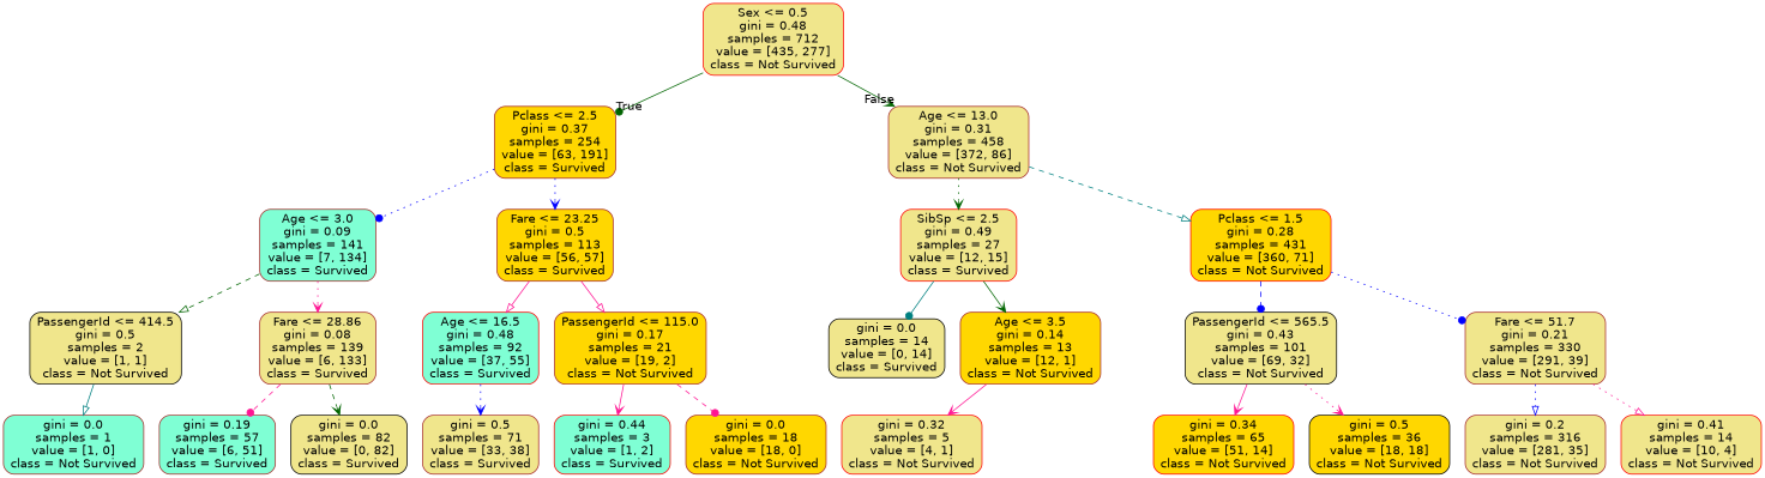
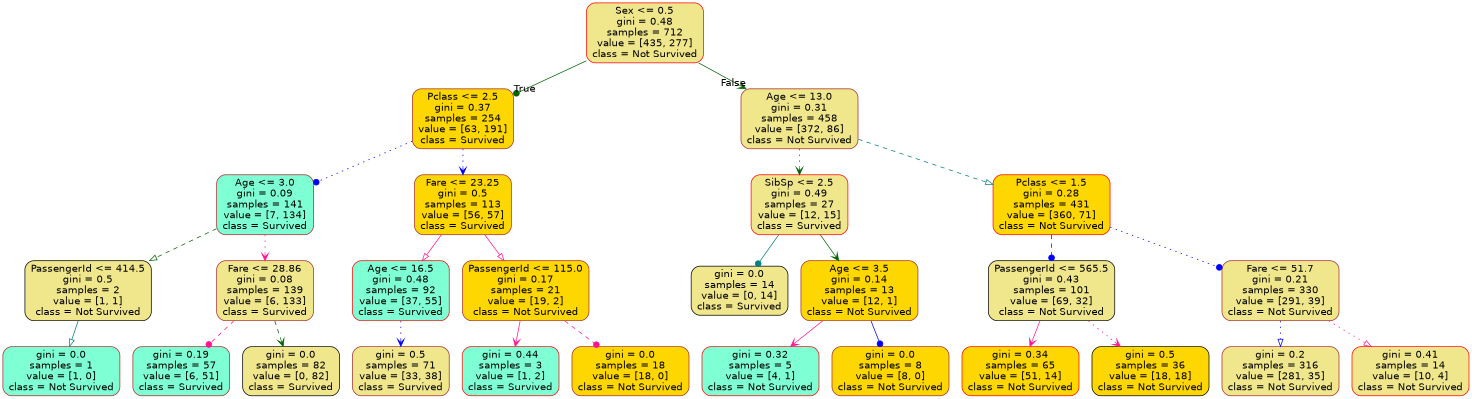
  digraph {
    node [color=brown fillcolor=khaki fontname=helvetica shape=box style="filled, rounded"]
    edge [arrowhead=vee color=deeppink fontname=helvetica style=solid]
    n1 [color=red label="Sex <= 0.5\ngini = 0.48\nsamples = 712\nvalue = [435, 277]\nclass = Not Survived"]
    n2 [fillcolor=gold label="Pclass <= 2.5\ngini = 0.37\nsamples = 254\nvalue = [63, 191]\nclass = Survived"]
    n3 [label="Age <= 13.0\ngini = 0.31\nsamples = 458\nvalue = [372, 86]\nclass = Not Survived"]
    n4 [fillcolor=aquamarine label="Age <= 3.0\ngini = 0.09\nsamples = 141\nvalue = [7, 134]\nclass = Survived"]
    n5 [fillcolor=gold label="Fare <= 23.25\ngini = 0.5\nsamples = 113\nvalue = [56, 57]\nclass = Survived"]
    n6 [color=red label="SibSp <= 2.5\ngini = 0.49\nsamples = 27\nvalue = [12, 15]\nclass = Survived"]
    n7 [color=red fillcolor=gold label="Pclass <= 1.5\ngini = 0.28\nsamples = 431\nvalue = [360, 71]\nclass = Not Survived"]
    n8 [color=black label="PassengerId <= 414.5\ngini = 0.5\nsamples = 2\nvalue = [1, 1]\nclass = Not Survived"]
    n9 [label="Fare <= 28.86\ngini = 0.08\nsamples = 139\nvalue = [6, 133]\nclass = Survived"]
    n10 [color=red fillcolor=aquamarine label="Age <= 16.5\ngini = 0.48\nsamples = 92\nvalue = [37, 55]\nclass = Survived"]
    n11 [fillcolor=gold label="PassengerId <= 115.0\ngini = 0.17\nsamples = 21\nvalue = [19, 2]\nclass = Not Survived"]
    n12 [fillcolor=aquamarine label="gini = 0.0\nsamples = 1\nvalue = [1, 0]\nclass = Not Survived"]
    n13 [fillcolor=aquamarine label="gini = 0.19\nsamples = 57\nvalue = [6, 51]\nclass = Survived"]
    n14 [color=black label="gini = 0.0\nsamples = 82\nvalue = [0, 82]\nclass = Survived"]
    n15 [label="gini = 0.5\nsamples = 71\nvalue = [33, 38]\nclass = Survived"]
    n16 [color=red fillcolor=aquamarine label="gini = 0.44\nsamples = 3\nvalue = [1, 2]\nclass = Survived"]
    n17 [fillcolor=gold label="gini = 0.0\nsamples = 18\nvalue = [18, 0]\nclass = Not Survived"]
    n18 [color=black label="gini = 0.0\nsamples = 14\nvalue = [0, 14]\nclass = Survived"]
    n19 [fillcolor=gold label="Age <= 3.5\ngini = 0.14\nsamples = 13\nvalue = [12, 1]\nclass = Not Survived"]
    n20 [color=black label="PassengerId <= 565.5\ngini = 0.43\nsamples = 101\nvalue = [69, 32]\nclass = Not Survived"]
    n21 [label="Fare <= 51.7\ngini = 0.21\nsamples = 330\nvalue = [291, 39]\nclass = Not Survived"]
-   n22 [color=red label="gini = 0.32\nsamples = 5\nvalue = [4, 1]\nclass = Not Survived"]
+   n22 [color=red fillcolor=aquamarine label="gini = 0.32\nsamples = 5\nvalue = [4, 1]\nclass = Not Survived"]
+   n23 [fillcolor=gold label="gini = 0.0\nsamples = 8\nvalue = [8, 0]\nclass = Not Survived"]
    n24 [color=red fillcolor=gold label="gini = 0.34\nsamples = 65\nvalue = [51, 14]\nclass = Not Survived"]
    n25 [color=black fillcolor=gold label="gini = 0.5\nsamples = 36\nvalue = [18, 18]\nclass = Not Survived"]
    n26 [label="gini = 0.2\nsamples = 316\nvalue = [281, 35]\nclass = Not Survived"]
    n27 [color=red label="gini = 0.41\nsamples = 14\nvalue = [10, 4]\nclass = Not Survived"]
    n1 -> n2 [arrowhead=dot color=darkgreen headlabel=True labelangle=45 labeldistance=2.5]
    n1 -> n3 [color=darkgreen headlabel=False labelangle=-45 labeldistance=2.5]
    n2 -> n4 [arrowhead=dot color=blue style=dotted]
    n2 -> n5 [color=blue style=dotted]
    n3 -> n6 [color=darkgreen style=dotted]
    n3 -> n7 [arrowhead=onormal color=teal style=dashed]
    n4 -> n8 [arrowhead=onormal color=darkgreen style=dashed]
    n4 -> n9 [style=dotted]
    n5 -> n10 [arrowhead=onormal]
    n5 -> n11 [arrowhead=onormal]
    n6 -> n18 [arrowhead=dot color=teal]
    n6 -> n19 [color=darkgreen]
    n7 -> n20 [arrowhead=dot color=blue style=dashed]
    n7 -> n21 [arrowhead=dot color=blue style=dotted]
    n8 -> n12 [arrowhead=onormal color=teal]
    n9 -> n13 [arrowhead=dot style=dashed]
    n9 -> n14 [color=darkgreen style=dashed]
    n10 -> n15 [color=blue style=dotted]
    n11 -> n16
    n11 -> n17 [arrowhead=dot style=dashed]
    n19 -> n22
+   n19 -> n23 [arrowhead=dot color=blue]
    n20 -> n24
    n20 -> n25 [style=dotted]
    n21 -> n26 [arrowhead=onormal color=blue style=dotted]
    n21 -> n27 [arrowhead=onormal style=dotted]
  }
